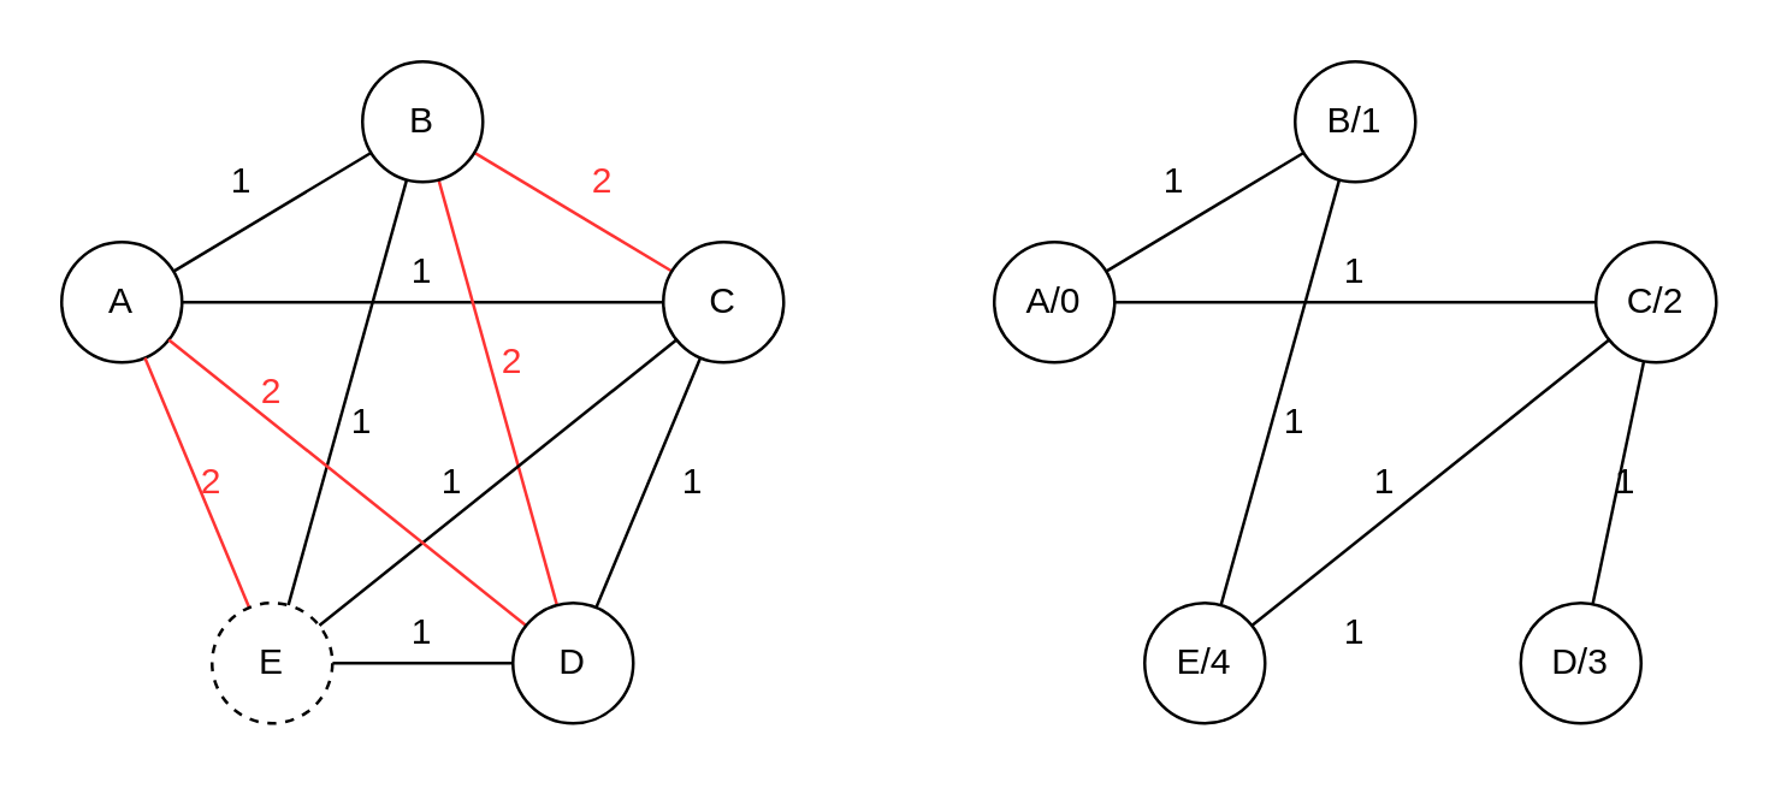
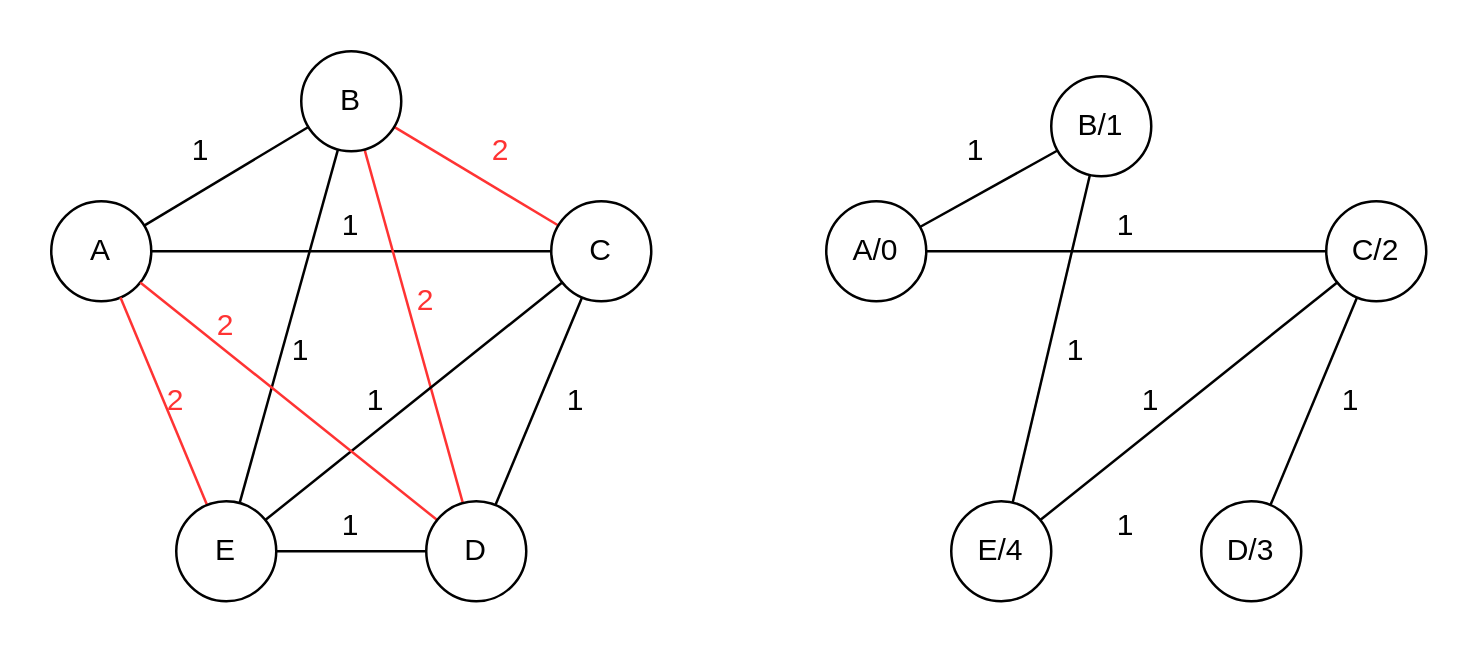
  <mxCell id="0" />
  <mxCell id="1" parent="0" />
  <mxCell id="2" style="rounded=0;orthogonalLoop=1;jettySize=auto;html=1;endArrow=none;endFill=0;" edge="1" parent="1" source="4" target="8"><mxGeometry relative="1" as="geometry" /></mxCell>
  <mxCell id="3" style="edgeStyle=none;rounded=0;orthogonalLoop=1;jettySize=auto;html=1;endArrow=none;endFill=0;" edge="1" parent="1" source="4" target="10"><mxGeometry relative="1" as="geometry" /></mxCell>
  <mxCell id="4" value="A" style="ellipse;whiteSpace=wrap;html=1;aspect=fixed;" vertex="1" parent="1"><mxGeometry x="20" y="80" width="40" height="40" as="geometry" /></mxCell>
  <mxCell id="5" style="edgeStyle=none;rounded=0;orthogonalLoop=1;jettySize=auto;html=1;endArrow=none;endFill=0;" edge="1" parent="1" source="8" target="16"><mxGeometry relative="1" as="geometry" /></mxCell>
  <mxCell id="6" style="edgeStyle=none;rounded=0;orthogonalLoop=1;jettySize=auto;html=1;endArrow=none;endFill=0;strokeColor=#FF3333;" edge="1" parent="1" source="8" target="13"><mxGeometry relative="1" as="geometry" /></mxCell>
  <mxCell id="7" style="edgeStyle=none;rounded=0;orthogonalLoop=1;jettySize=auto;html=1;endArrow=none;endFill=0;strokeColor=#FF3333;" edge="1" parent="1" source="8" target="10"><mxGeometry relative="1" as="geometry" /></mxCell>
  <mxCell id="8" value="B" style="ellipse;whiteSpace=wrap;html=1;aspect=fixed;" vertex="1" parent="1"><mxGeometry x="120" y="20" width="40" height="40" as="geometry" /></mxCell>
  <mxCell id="9" style="edgeStyle=none;rounded=0;orthogonalLoop=1;jettySize=auto;html=1;endArrow=none;endFill=0;" edge="1" parent="1" source="10" target="16"><mxGeometry relative="1" as="geometry" /></mxCell>
  <mxCell id="10" value="C" style="ellipse;whiteSpace=wrap;html=1;aspect=fixed;" vertex="1" parent="1"><mxGeometry x="220" y="80" width="40" height="40" as="geometry" /></mxCell>
  <mxCell id="11" style="edgeStyle=none;rounded=0;orthogonalLoop=1;jettySize=auto;html=1;endArrow=none;endFill=0;" edge="1" parent="1" source="13" target="10"><mxGeometry relative="1" as="geometry" /></mxCell>
  <mxCell id="12" style="edgeStyle=none;rounded=0;orthogonalLoop=1;jettySize=auto;html=1;endArrow=none;endFill=0;strokeColor=#FF3333;" edge="1" parent="1" source="13" target="4"><mxGeometry relative="1" as="geometry" /></mxCell>
  <mxCell id="13" value="D" style="ellipse;whiteSpace=wrap;html=1;aspect=fixed;" vertex="1" parent="1"><mxGeometry x="170" y="200" width="40" height="40" as="geometry" /></mxCell>
  <mxCell id="14" style="edgeStyle=none;rounded=0;orthogonalLoop=1;jettySize=auto;html=1;endArrow=none;endFill=0;" edge="1" parent="1" source="16" target="13"><mxGeometry relative="1" as="geometry" /></mxCell>
  <mxCell id="15" style="edgeStyle=none;rounded=0;orthogonalLoop=1;jettySize=auto;html=1;endArrow=none;endFill=0;strokeColor=#FF3333;" edge="1" parent="1" source="16" target="4"><mxGeometry relative="1" as="geometry" /></mxCell>
- <mxCell id="16" value="E" style="ellipse;whiteSpace=wrap;html=1;aspect=fixed;dashed=1;" vertex="1" parent="1"><mxGeometry x="70" y="200" width="40" height="40" as="geometry" /></mxCell>
+ <mxCell id="16" value="E" style="ellipse;whiteSpace=wrap;html=1;aspect=fixed;" vertex="1" parent="1"><mxGeometry x="70" y="200" width="40" height="40" as="geometry" /></mxCell>
  <mxCell id="17" value="1" style="text;html=1;strokeColor=none;fillColor=none;align=center;verticalAlign=middle;whiteSpace=wrap;rounded=0;" vertex="1" parent="1"><mxGeometry x="60" y="50" width="40" height="20" as="geometry" /></mxCell>
  <mxCell id="18" value="1" style="text;html=1;strokeColor=none;fillColor=none;align=center;verticalAlign=middle;whiteSpace=wrap;rounded=0;" vertex="1" parent="1"><mxGeometry x="100" y="130" width="40" height="20" as="geometry" /></mxCell>
  <mxCell id="19" value="1" style="text;html=1;strokeColor=none;fillColor=none;align=center;verticalAlign=middle;whiteSpace=wrap;rounded=0;" vertex="1" parent="1"><mxGeometry x="120" y="80" width="40" height="20" as="geometry" /></mxCell>
  <mxCell id="20" value="1" style="text;html=1;strokeColor=none;fillColor=none;align=center;verticalAlign=middle;whiteSpace=wrap;rounded=0;" vertex="1" parent="1"><mxGeometry x="130" y="150" width="40" height="20" as="geometry" /></mxCell>
  <mxCell id="21" value="1" style="text;html=1;strokeColor=none;fillColor=none;align=center;verticalAlign=middle;whiteSpace=wrap;rounded=0;" vertex="1" parent="1"><mxGeometry x="210" y="150" width="40" height="20" as="geometry" /></mxCell>
  <mxCell id="22" value="1" style="text;html=1;strokeColor=none;fillColor=none;align=center;verticalAlign=middle;whiteSpace=wrap;rounded=0;" vertex="1" parent="1"><mxGeometry x="120" y="200" width="40" height="20" as="geometry" /></mxCell>
  <mxCell id="23" value="&lt;font color=&quot;#ff3333&quot;&gt;2&lt;/font&gt;" style="text;html=1;strokeColor=none;fillColor=none;align=center;verticalAlign=middle;whiteSpace=wrap;rounded=0;" vertex="1" parent="1"><mxGeometry x="150" y="110" width="40" height="20" as="geometry" /></mxCell>
  <mxCell id="24" value="&lt;font color=&quot;#ff3333&quot;&gt;2&lt;/font&gt;" style="text;html=1;strokeColor=none;fillColor=none;align=center;verticalAlign=middle;whiteSpace=wrap;rounded=0;" vertex="1" parent="1"><mxGeometry x="70" y="120" width="40" height="20" as="geometry" /></mxCell>
  <mxCell id="25" value="&lt;font color=&quot;#ff3333&quot;&gt;2&lt;/font&gt;" style="text;html=1;strokeColor=none;fillColor=none;align=center;verticalAlign=middle;whiteSpace=wrap;rounded=0;" vertex="1" parent="1"><mxGeometry x="50" y="150" width="40" height="20" as="geometry" /></mxCell>
  <mxCell id="26" value="&lt;font color=&quot;#ff3333&quot;&gt;2&lt;/font&gt;" style="text;html=1;strokeColor=none;fillColor=none;align=center;verticalAlign=middle;whiteSpace=wrap;rounded=0;" vertex="1" parent="1"><mxGeometry x="180" y="50" width="40" height="20" as="geometry" /></mxCell>
  <mxCell id="27" style="rounded=0;orthogonalLoop=1;jettySize=auto;html=1;endArrow=none;endFill=0;" edge="1" parent="1" source="29" target="31"><mxGeometry relative="1" as="geometry" /></mxCell>
  <mxCell id="28" style="edgeStyle=none;rounded=0;orthogonalLoop=1;jettySize=auto;html=1;endArrow=none;endFill=0;" edge="1" parent="1" source="29" target="33"><mxGeometry relative="1" as="geometry" /></mxCell>
  <mxCell id="29" value="A/0" style="ellipse;whiteSpace=wrap;html=1;aspect=fixed;" vertex="1" parent="1"><mxGeometry x="330" y="80" width="40" height="40" as="geometry" /></mxCell>
  <mxCell id="30" style="edgeStyle=none;rounded=0;orthogonalLoop=1;jettySize=auto;html=1;endArrow=none;endFill=0;" edge="1" parent="1" source="31" target="36"><mxGeometry relative="1" as="geometry" /></mxCell>
- <mxCell id="31" value="B/1" style="ellipse;whiteSpace=wrap;html=1;aspect=fixed;" vertex="1" parent="1"><mxGeometry x="430" y="20" width="40" height="40" as="geometry" /></mxCell>
+ <mxCell id="31" value="B/1" style="ellipse;whiteSpace=wrap;html=1;aspect=fixed;" vertex="1" parent="1"><mxGeometry x="420" y="30" width="40" height="40" as="geometry" /></mxCell>
  <mxCell id="32" style="edgeStyle=none;rounded=0;orthogonalLoop=1;jettySize=auto;html=1;endArrow=none;endFill=0;" edge="1" parent="1" source="33" target="36"><mxGeometry relative="1" as="geometry" /></mxCell>
  <mxCell id="33" value="C/2" style="ellipse;whiteSpace=wrap;html=1;aspect=fixed;" vertex="1" parent="1"><mxGeometry x="530" y="80" width="40" height="40" as="geometry" /></mxCell>
  <mxCell id="34" style="edgeStyle=none;rounded=0;orthogonalLoop=1;jettySize=auto;html=1;endArrow=none;endFill=0;" edge="1" parent="1" source="35" target="33"><mxGeometry relative="1" as="geometry" /></mxCell>
- <mxCell id="35" value="D/3" style="ellipse;whiteSpace=wrap;html=1;aspect=fixed;" vertex="1" parent="1"><mxGeometry x="505" y="200" width="40" height="40" as="geometry" /></mxCell>
+ <mxCell id="35" value="D/3" style="ellipse;whiteSpace=wrap;html=1;aspect=fixed;" vertex="1" parent="1"><mxGeometry x="480" y="200" width="40" height="40" as="geometry" /></mxCell>
  <mxCell id="36" value="E/4" style="ellipse;whiteSpace=wrap;html=1;aspect=fixed;" vertex="1" parent="1"><mxGeometry x="380" y="200" width="40" height="40" as="geometry" /></mxCell>
  <mxCell id="37" value="1" style="text;html=1;strokeColor=none;fillColor=none;align=center;verticalAlign=middle;whiteSpace=wrap;rounded=0;" vertex="1" parent="1"><mxGeometry x="370" y="50" width="40" height="20" as="geometry" /></mxCell>
  <mxCell id="38" value="1" style="text;html=1;strokeColor=none;fillColor=none;align=center;verticalAlign=middle;whiteSpace=wrap;rounded=0;" vertex="1" parent="1"><mxGeometry x="410" y="130" width="40" height="20" as="geometry" /></mxCell>
  <mxCell id="39" value="1" style="text;html=1;strokeColor=none;fillColor=none;align=center;verticalAlign=middle;whiteSpace=wrap;rounded=0;" vertex="1" parent="1"><mxGeometry x="430" y="80" width="40" height="20" as="geometry" /></mxCell>
  <mxCell id="40" value="1" style="text;html=1;strokeColor=none;fillColor=none;align=center;verticalAlign=middle;whiteSpace=wrap;rounded=0;" vertex="1" parent="1"><mxGeometry x="440" y="150" width="40" height="20" as="geometry" /></mxCell>
  <mxCell id="41" value="1" style="text;html=1;strokeColor=none;fillColor=none;align=center;verticalAlign=middle;whiteSpace=wrap;rounded=0;" vertex="1" parent="1"><mxGeometry x="520" y="150" width="40" height="20" as="geometry" /></mxCell>
  <mxCell id="42" value="1" style="text;html=1;strokeColor=none;fillColor=none;align=center;verticalAlign=middle;whiteSpace=wrap;rounded=0;" vertex="1" parent="1"><mxGeometry x="430" y="200" width="40" height="20" as="geometry" /></mxCell>
